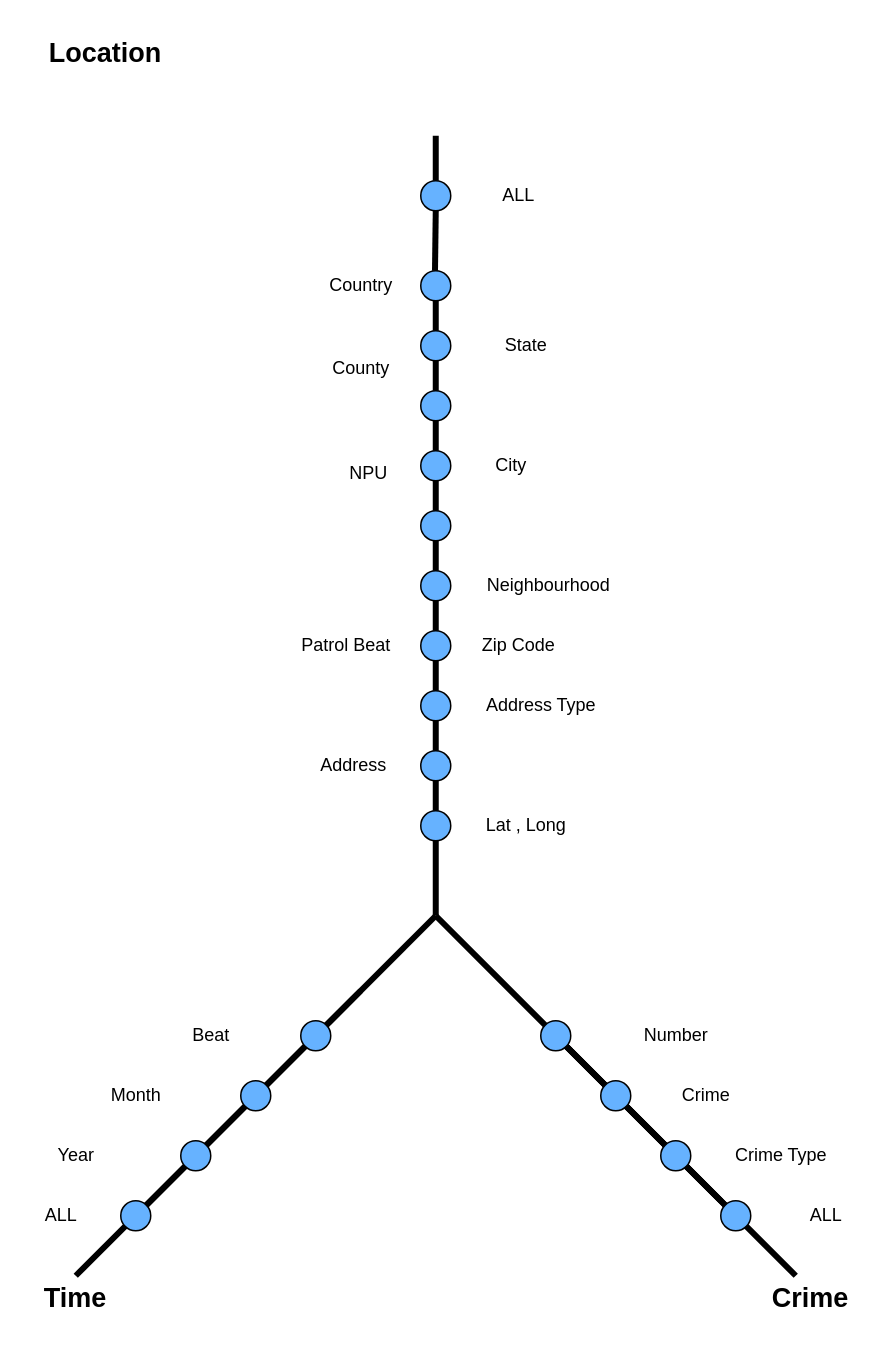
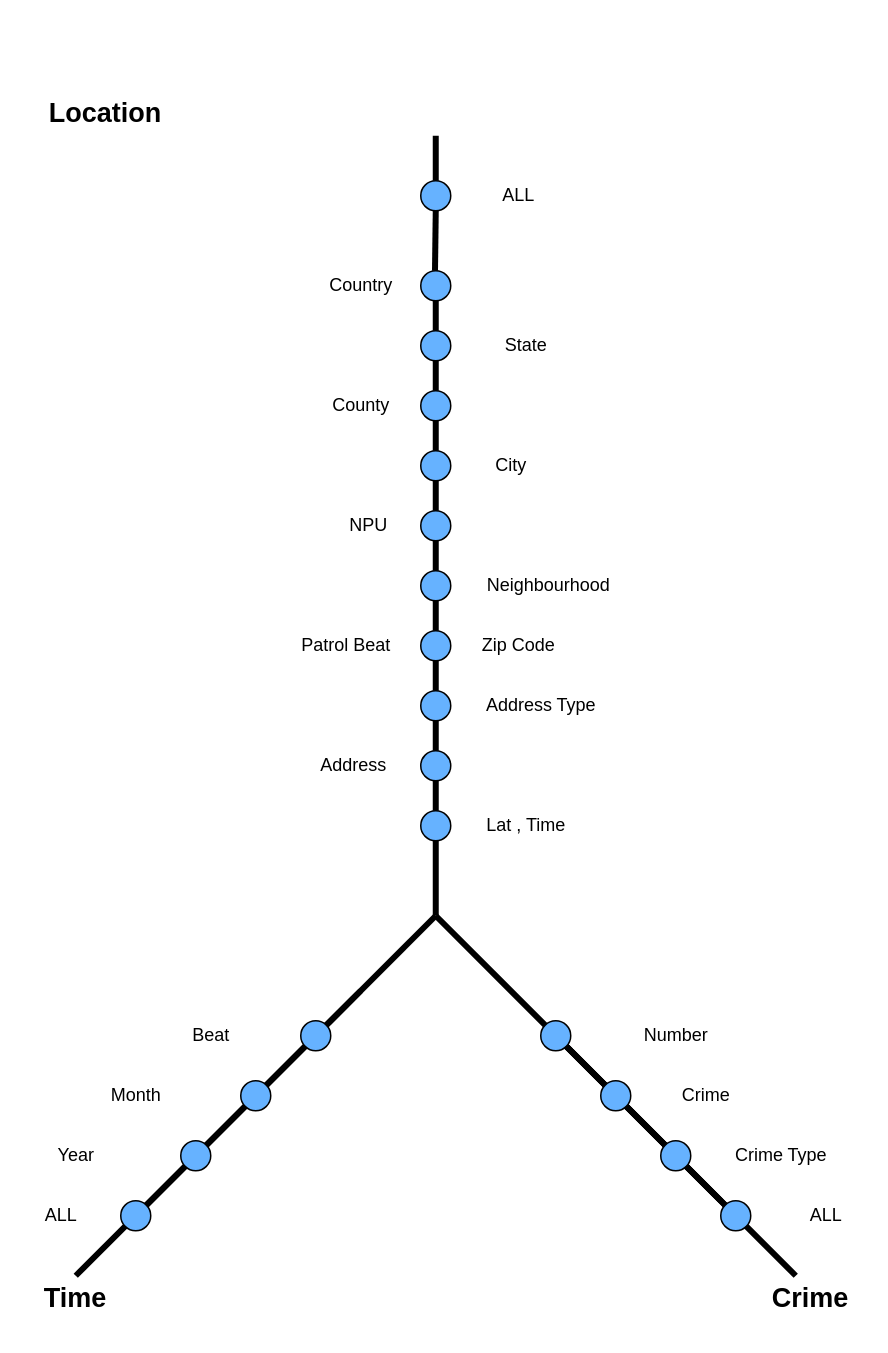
  <mxCell id="0" />
  <mxCell id="1" parent="0" />
  <mxCell id="2" value="" style="endArrow=none;html=1;rounded=0;strokeWidth=4;" edge="1" parent="1" source="23"><mxGeometry width="50" height="50" relative="1" as="geometry"><mxPoint x="290" y="500" as="sourcePoint" /><mxPoint x="290" y="230" as="targetPoint" /></mxGeometry></mxCell>
- <mxCell id="3" value="&lt;b&gt;&lt;font style=&quot;font-size: 18px;&quot;&gt;Location&lt;/font&gt;&lt;/b&gt;" style="text;html=1;strokeColor=none;fillColor=none;align=center;verticalAlign=middle;whiteSpace=wrap;rounded=0;" vertex="1" parent="1"><mxGeometry x="40" y="20" width="60" height="30" as="geometry" /></mxCell>
+ <mxCell id="3" value="&lt;b&gt;&lt;font style=&quot;font-size: 18px;&quot;&gt;Location&lt;/font&gt;&lt;/b&gt;" style="text;html=1;strokeColor=none;fillColor=none;align=center;verticalAlign=middle;whiteSpace=wrap;rounded=0;" vertex="1" parent="1"><mxGeometry x="40" y="60" width="60" height="30" as="geometry" /></mxCell>
  <mxCell id="4" value="&lt;b&gt;&lt;font style=&quot;font-size: 18px;&quot;&gt;Crime&lt;/font&gt;&lt;/b&gt;" style="text;html=1;strokeColor=none;fillColor=none;align=center;verticalAlign=middle;whiteSpace=wrap;rounded=0;" vertex="1" parent="1"><mxGeometry x="510" y="850" width="60" height="30" as="geometry" /></mxCell>
  <mxCell id="5" value="&lt;span style=&quot;font-size: 18px;&quot;&gt;&lt;b&gt;Time&lt;/b&gt;&lt;/span&gt;" style="text;html=1;strokeColor=none;fillColor=none;align=center;verticalAlign=middle;whiteSpace=wrap;rounded=0;" vertex="1" parent="1"><mxGeometry x="20" y="850" width="60" height="30" as="geometry" /></mxCell>
  <mxCell id="6" value="" style="endArrow=none;html=1;rounded=0;strokeWidth=4;" edge="1" parent="1" target="7"><mxGeometry width="50" height="50" relative="1" as="geometry"><mxPoint x="290" y="610" as="sourcePoint" /><mxPoint x="290" y="230" as="targetPoint" /></mxGeometry></mxCell>
  <mxCell id="7" value="" style="ellipse;whiteSpace=wrap;html=1;fillColor=#66B2FF;" vertex="1" parent="1"><mxGeometry x="280" y="540" width="20" height="20" as="geometry" /></mxCell>
  <mxCell id="8" value="" style="endArrow=none;html=1;rounded=0;strokeWidth=4;" edge="1" parent="1" source="7"><mxGeometry width="50" height="50" relative="1" as="geometry"><mxPoint x="290" y="540" as="sourcePoint" /><mxPoint x="290" y="520" as="targetPoint" /></mxGeometry></mxCell>
  <mxCell id="9" value="" style="ellipse;whiteSpace=wrap;html=1;fillColor=#66B2FF;" vertex="1" parent="1"><mxGeometry x="280" y="500" width="20" height="20" as="geometry" /></mxCell>
  <mxCell id="10" value="" style="endArrow=none;html=1;rounded=0;strokeWidth=4;" edge="1" parent="1" target="11"><mxGeometry width="50" height="50" relative="1" as="geometry"><mxPoint x="290" y="500" as="sourcePoint" /><mxPoint x="290" y="230" as="targetPoint" /></mxGeometry></mxCell>
  <mxCell id="11" value="" style="ellipse;whiteSpace=wrap;html=1;fillColor=#66B2FF;" vertex="1" parent="1"><mxGeometry x="280" y="460" width="20" height="20" as="geometry" /></mxCell>
  <mxCell id="12" value="" style="endArrow=none;html=1;rounded=0;strokeWidth=4;" edge="1" parent="1" source="11" target="13"><mxGeometry width="50" height="50" relative="1" as="geometry"><mxPoint x="290" y="460" as="sourcePoint" /><mxPoint x="290" y="230" as="targetPoint" /></mxGeometry></mxCell>
  <mxCell id="13" value="" style="ellipse;whiteSpace=wrap;html=1;fillColor=#66B2FF;" vertex="1" parent="1"><mxGeometry x="280" y="420" width="20" height="20" as="geometry" /></mxCell>
  <mxCell id="14" value="" style="endArrow=none;html=1;rounded=0;strokeWidth=4;" edge="1" parent="1" source="13" target="15"><mxGeometry width="50" height="50" relative="1" as="geometry"><mxPoint x="290" y="420" as="sourcePoint" /><mxPoint x="290" y="230" as="targetPoint" /></mxGeometry></mxCell>
  <mxCell id="15" value="" style="ellipse;whiteSpace=wrap;html=1;fillColor=#66B2FF;" vertex="1" parent="1"><mxGeometry x="280" y="380" width="20" height="20" as="geometry" /></mxCell>
  <mxCell id="16" value="" style="endArrow=none;html=1;rounded=0;strokeWidth=4;" edge="1" parent="1" source="15" target="17"><mxGeometry width="50" height="50" relative="1" as="geometry"><mxPoint x="290" y="380" as="sourcePoint" /><mxPoint x="290" y="230" as="targetPoint" /></mxGeometry></mxCell>
  <mxCell id="17" value="" style="ellipse;whiteSpace=wrap;html=1;fillColor=#66B2FF;" vertex="1" parent="1"><mxGeometry x="280" y="340" width="20" height="20" as="geometry" /></mxCell>
  <mxCell id="18" value="" style="endArrow=none;html=1;rounded=0;strokeWidth=4;" edge="1" parent="1" source="17" target="19"><mxGeometry width="50" height="50" relative="1" as="geometry"><mxPoint x="290" y="340" as="sourcePoint" /><mxPoint x="290" y="230" as="targetPoint" /></mxGeometry></mxCell>
  <mxCell id="19" value="" style="ellipse;whiteSpace=wrap;html=1;fillColor=#66B2FF;" vertex="1" parent="1"><mxGeometry x="280" y="300" width="20" height="20" as="geometry" /></mxCell>
  <mxCell id="20" value="" style="endArrow=none;html=1;rounded=0;strokeWidth=4;" edge="1" parent="1" source="19" target="21"><mxGeometry width="50" height="50" relative="1" as="geometry"><mxPoint x="290" y="300" as="sourcePoint" /><mxPoint x="290" y="230" as="targetPoint" /></mxGeometry></mxCell>
  <mxCell id="21" value="" style="ellipse;whiteSpace=wrap;html=1;fillColor=#66B2FF;" vertex="1" parent="1"><mxGeometry x="280" y="260" width="20" height="20" as="geometry" /></mxCell>
  <mxCell id="22" value="" style="endArrow=none;html=1;rounded=0;strokeWidth=4;" edge="1" parent="1" source="21" target="23"><mxGeometry width="50" height="50" relative="1" as="geometry"><mxPoint x="290" y="260" as="sourcePoint" /><mxPoint x="290" y="230" as="targetPoint" /></mxGeometry></mxCell>
  <mxCell id="23" value="" style="ellipse;whiteSpace=wrap;html=1;fillColor=#66B2FF;" vertex="1" parent="1"><mxGeometry x="280" y="220" width="20" height="20" as="geometry" /></mxCell>
- <mxCell id="24" value="Lat , Long" style="text;html=1;align=center;verticalAlign=middle;resizable=0;points=[];autosize=1;strokeColor=none;fillColor=none;" vertex="1" parent="1"><mxGeometry x="310" y="535" width="80" height="30" as="geometry" /></mxCell>
+ <mxCell id="24" value="Lat , Time" style="text;html=1;align=center;verticalAlign=middle;resizable=0;points=[];autosize=1;strokeColor=none;fillColor=none;" vertex="1" parent="1"><mxGeometry x="310" y="535" width="80" height="30" as="geometry" /></mxCell>
  <mxCell id="25" value="Address" style="text;html=1;align=center;verticalAlign=middle;resizable=0;points=[];autosize=1;strokeColor=none;fillColor=none;" vertex="1" parent="1"><mxGeometry x="200" y="495" width="70" height="30" as="geometry" /></mxCell>
  <mxCell id="26" value="Address Type" style="text;html=1;align=center;verticalAlign=middle;resizable=0;points=[];autosize=1;strokeColor=none;fillColor=none;" vertex="1" parent="1"><mxGeometry x="310" y="455" width="100" height="30" as="geometry" /></mxCell>
  <mxCell id="27" value="Patrol Beat" style="text;html=1;align=center;verticalAlign=middle;resizable=0;points=[];autosize=1;strokeColor=none;fillColor=none;" vertex="1" parent="1"><mxGeometry x="190" y="415" width="80" height="30" as="geometry" /></mxCell>
  <mxCell id="28" value="Zip Code" style="text;html=1;align=center;verticalAlign=middle;resizable=0;points=[];autosize=1;strokeColor=none;fillColor=none;" vertex="1" parent="1"><mxGeometry x="310" y="415" width="70" height="30" as="geometry" /></mxCell>
  <mxCell id="29" value="Neighbourhood" style="text;html=1;align=center;verticalAlign=middle;resizable=0;points=[];autosize=1;strokeColor=none;fillColor=none;" vertex="1" parent="1"><mxGeometry x="310" y="375" width="110" height="30" as="geometry" /></mxCell>
- <mxCell id="30" value="NPU" style="text;html=1;align=center;verticalAlign=middle;resizable=0;points=[];autosize=1;strokeColor=none;fillColor=none;" vertex="1" parent="1"><mxGeometry x="220" y="300" width="50" height="30" as="geometry" /></mxCell>
+ <mxCell id="30" value="NPU" style="text;html=1;align=center;verticalAlign=middle;resizable=0;points=[];autosize=1;strokeColor=none;fillColor=none;" vertex="1" parent="1"><mxGeometry x="220" y="335" width="50" height="30" as="geometry" /></mxCell>
  <mxCell id="31" value="City" style="text;html=1;align=center;verticalAlign=middle;resizable=0;points=[];autosize=1;strokeColor=none;fillColor=none;" vertex="1" parent="1"><mxGeometry x="320" y="295" width="40" height="30" as="geometry" /></mxCell>
- <mxCell id="32" value="County" style="text;html=1;align=center;verticalAlign=middle;resizable=0;points=[];autosize=1;strokeColor=none;fillColor=none;" vertex="1" parent="1"><mxGeometry x="210" y="230" width="60" height="30" as="geometry" /></mxCell>
+ <mxCell id="32" value="County" style="text;html=1;align=center;verticalAlign=middle;resizable=0;points=[];autosize=1;strokeColor=none;fillColor=none;" vertex="1" parent="1"><mxGeometry x="210" y="255" width="60" height="30" as="geometry" /></mxCell>
  <mxCell id="33" value="State" style="text;html=1;align=center;verticalAlign=middle;resizable=0;points=[];autosize=1;strokeColor=none;fillColor=none;" vertex="1" parent="1"><mxGeometry x="325" y="215" width="50" height="30" as="geometry" /></mxCell>
  <mxCell id="34" value="" style="endArrow=none;html=1;rounded=0;strokeWidth=4;" edge="1" parent="1"><mxGeometry width="50" height="50" relative="1" as="geometry"><mxPoint x="290" y="220" as="sourcePoint" /><mxPoint x="290" y="200" as="targetPoint" /></mxGeometry></mxCell>
  <mxCell id="35" value="" style="ellipse;whiteSpace=wrap;html=1;fillColor=#66B2FF;" vertex="1" parent="1"><mxGeometry x="280" y="180" width="20" height="20" as="geometry" /></mxCell>
  <mxCell id="36" value="" style="endArrow=none;html=1;rounded=0;strokeWidth=4;entryX=0.5;entryY=1;entryDx=0;entryDy=0;" edge="1" parent="1" target="41"><mxGeometry width="50" height="50" relative="1" as="geometry"><mxPoint x="289.5" y="180" as="sourcePoint" /><mxPoint x="290" y="160" as="targetPoint" /></mxGeometry></mxCell>
  <mxCell id="37" value="Country" style="text;html=1;align=center;verticalAlign=middle;resizable=0;points=[];autosize=1;strokeColor=none;fillColor=none;" vertex="1" parent="1"><mxGeometry x="205" y="175" width="70" height="30" as="geometry" /></mxCell>
  <mxCell id="38" value="" style="endArrow=none;html=1;rounded=0;strokeWidth=4;" edge="1" parent="1" source="41"><mxGeometry width="50" height="50" relative="1" as="geometry"><mxPoint x="290" y="140" as="sourcePoint" /><mxPoint x="290" y="90" as="targetPoint" /></mxGeometry></mxCell>
  <mxCell id="39" value="" style="endArrow=none;html=1;rounded=0;strokeWidth=4;" edge="1" parent="1" source="52"><mxGeometry width="50" height="50" relative="1" as="geometry"><mxPoint x="240" y="660" as="sourcePoint" /><mxPoint x="290" y="610" as="targetPoint" /><Array as="points" /></mxGeometry></mxCell>
  <mxCell id="40" value="" style="endArrow=none;html=1;rounded=0;strokeWidth=4;" edge="1" parent="1" target="41"><mxGeometry width="50" height="50" relative="1" as="geometry"><mxPoint x="290" y="140" as="sourcePoint" /><mxPoint x="290" y="90" as="targetPoint" /></mxGeometry></mxCell>
  <mxCell id="41" value="" style="ellipse;whiteSpace=wrap;html=1;fillColor=#66B2FF;" vertex="1" parent="1"><mxGeometry x="280" y="120" width="20" height="20" as="geometry" /></mxCell>
  <mxCell id="42" value="" style="endArrow=none;html=1;rounded=0;strokeWidth=4;" edge="1" parent="1" source="58"><mxGeometry width="50" height="50" relative="1" as="geometry"><mxPoint x="480" y="800" as="sourcePoint" /><mxPoint x="530" y="850" as="targetPoint" /><Array as="points"><mxPoint x="290" y="610" /></Array></mxGeometry></mxCell>
  <mxCell id="43" value="" style="endArrow=none;html=1;rounded=0;strokeWidth=4;" edge="1" parent="1" target="52"><mxGeometry width="50" height="50" relative="1" as="geometry"><mxPoint x="137.071" y="762.929" as="sourcePoint" /><mxPoint x="290" y="610" as="targetPoint" /><Array as="points" /></mxGeometry></mxCell>
  <mxCell id="44" value="" style="endArrow=none;html=1;rounded=0;strokeWidth=4;" edge="1" parent="1" source="50" target="45"><mxGeometry width="50" height="50" relative="1" as="geometry"><mxPoint x="240" y="660" as="sourcePoint" /><mxPoint x="243" y="657" as="targetPoint" /><Array as="points" /></mxGeometry></mxCell>
  <mxCell id="45" value="" style="ellipse;whiteSpace=wrap;html=1;fillColor=#66B2FF;" vertex="1" parent="1"><mxGeometry x="120" y="760" width="20" height="20" as="geometry" /></mxCell>
  <mxCell id="46" value="" style="endArrow=none;html=1;rounded=0;strokeWidth=4;" edge="1" parent="1" source="48"><mxGeometry width="50" height="50" relative="1" as="geometry"><mxPoint x="163" y="737" as="sourcePoint" /><mxPoint x="122.929" y="777.071" as="targetPoint" /><Array as="points"><mxPoint x="50" y="850" /></Array></mxGeometry></mxCell>
  <mxCell id="47" value="" style="endArrow=none;html=1;rounded=0;strokeWidth=4;" edge="1" parent="1" source="45" target="48"><mxGeometry width="50" height="50" relative="1" as="geometry"><mxPoint x="163" y="737" as="sourcePoint" /><mxPoint x="123" y="777" as="targetPoint" /><Array as="points" /></mxGeometry></mxCell>
  <mxCell id="48" value="" style="ellipse;whiteSpace=wrap;html=1;fillColor=#66B2FF;" vertex="1" parent="1"><mxGeometry x="80" y="800" width="20" height="20" as="geometry" /></mxCell>
  <mxCell id="49" value="" style="endArrow=none;html=1;rounded=0;strokeWidth=4;" edge="1" parent="1" source="52" target="50"><mxGeometry width="50" height="50" relative="1" as="geometry"><mxPoint x="240" y="660" as="sourcePoint" /><mxPoint x="137" y="763" as="targetPoint" /><Array as="points" /></mxGeometry></mxCell>
  <mxCell id="50" value="" style="ellipse;whiteSpace=wrap;html=1;fillColor=#66B2FF;" vertex="1" parent="1"><mxGeometry x="160" y="720" width="20" height="20" as="geometry" /></mxCell>
  <mxCell id="51" value="" style="endArrow=none;html=1;rounded=0;strokeWidth=4;" edge="1" parent="1" target="52"><mxGeometry width="50" height="50" relative="1" as="geometry"><mxPoint x="240" y="660" as="sourcePoint" /><mxPoint x="177" y="723" as="targetPoint" /><Array as="points" /></mxGeometry></mxCell>
  <mxCell id="52" value="" style="ellipse;whiteSpace=wrap;html=1;fillColor=#66B2FF;" vertex="1" parent="1"><mxGeometry x="200" y="680" width="20" height="20" as="geometry" /></mxCell>
  <mxCell id="53" value="" style="endArrow=none;html=1;rounded=0;strokeWidth=4;" edge="1" parent="1" source="59" target="54"><mxGeometry width="50" height="50" relative="1" as="geometry"><mxPoint x="480" y="800" as="sourcePoint" /><mxPoint x="530" y="850" as="targetPoint" /><Array as="points" /></mxGeometry></mxCell>
  <mxCell id="54" value="" style="ellipse;whiteSpace=wrap;html=1;fillColor=#66B2FF;" vertex="1" parent="1"><mxGeometry x="360" y="680" width="20" height="20" as="geometry" /></mxCell>
  <mxCell id="55" value="" style="endArrow=none;html=1;rounded=0;strokeWidth=4;" edge="1" parent="1" source="60" target="59"><mxGeometry width="50" height="50" relative="1" as="geometry"><mxPoint x="480" y="800" as="sourcePoint" /><mxPoint x="377" y="697" as="targetPoint" /><Array as="points" /></mxGeometry></mxCell>
  <mxCell id="56" value="" style="endArrow=none;html=1;rounded=0;strokeWidth=4;" edge="1" parent="1" target="60"><mxGeometry width="50" height="50" relative="1" as="geometry"><mxPoint x="480" y="800" as="sourcePoint" /><mxPoint x="417" y="737" as="targetPoint" /><Array as="points" /></mxGeometry></mxCell>
  <mxCell id="57" value="" style="endArrow=none;html=1;rounded=0;strokeWidth=4;" edge="1" parent="1" source="54" target="58"><mxGeometry width="50" height="50" relative="1" as="geometry"><mxPoint x="363" y="683" as="sourcePoint" /><mxPoint x="530" y="850" as="targetPoint" /><Array as="points" /></mxGeometry></mxCell>
  <mxCell id="58" value="" style="ellipse;whiteSpace=wrap;html=1;fillColor=#66B2FF;" vertex="1" parent="1"><mxGeometry x="480" y="800" width="20" height="20" as="geometry" /></mxCell>
  <mxCell id="59" value="" style="ellipse;whiteSpace=wrap;html=1;fillColor=#66B2FF;" vertex="1" parent="1"><mxGeometry x="400" y="720" width="20" height="20" as="geometry" /></mxCell>
  <mxCell id="60" value="" style="ellipse;whiteSpace=wrap;html=1;fillColor=#66B2FF;" vertex="1" parent="1"><mxGeometry x="440" y="760" width="20" height="20" as="geometry" /></mxCell>
  <mxCell id="61" value="ALL" style="text;html=1;align=center;verticalAlign=middle;resizable=0;points=[];autosize=1;strokeColor=none;fillColor=none;" vertex="1" parent="1"><mxGeometry x="325" y="115" width="40" height="30" as="geometry" /></mxCell>
  <mxCell id="62" value="Number" style="text;html=1;align=center;verticalAlign=middle;resizable=0;points=[];autosize=1;strokeColor=none;fillColor=none;" vertex="1" parent="1"><mxGeometry x="415" y="675" width="70" height="30" as="geometry" /></mxCell>
  <mxCell id="63" value="Crime" style="text;html=1;align=center;verticalAlign=middle;resizable=0;points=[];autosize=1;strokeColor=none;fillColor=none;" vertex="1" parent="1"><mxGeometry x="440" y="715" width="60" height="30" as="geometry" /></mxCell>
  <mxCell id="64" value="Crime Type" style="text;html=1;align=center;verticalAlign=middle;resizable=0;points=[];autosize=1;strokeColor=none;fillColor=none;" vertex="1" parent="1"><mxGeometry x="480" y="755" width="80" height="30" as="geometry" /></mxCell>
  <mxCell id="65" value="ALL" style="text;html=1;align=center;verticalAlign=middle;resizable=0;points=[];autosize=1;strokeColor=none;fillColor=none;" vertex="1" parent="1"><mxGeometry x="530" y="795" width="40" height="30" as="geometry" /></mxCell>
  <mxCell id="66" value="Beat" style="text;html=1;align=center;verticalAlign=middle;resizable=0;points=[];autosize=1;strokeColor=none;fillColor=none;" vertex="1" parent="1"><mxGeometry x="120" y="675" width="40" height="30" as="geometry" /></mxCell>
  <mxCell id="67" value="Month" style="text;html=1;align=center;verticalAlign=middle;resizable=0;points=[];autosize=1;strokeColor=none;fillColor=none;" vertex="1" parent="1"><mxGeometry x="60" y="715" width="60" height="30" as="geometry" /></mxCell>
  <mxCell id="68" value="Year" style="text;html=1;align=center;verticalAlign=middle;resizable=0;points=[];autosize=1;strokeColor=none;fillColor=none;" vertex="1" parent="1"><mxGeometry x="25" y="755" width="50" height="30" as="geometry" /></mxCell>
  <mxCell id="69" value="ALL" style="text;html=1;align=center;verticalAlign=middle;resizable=0;points=[];autosize=1;strokeColor=none;fillColor=none;" vertex="1" parent="1"><mxGeometry x="20" y="795" width="40" height="30" as="geometry" /></mxCell>
